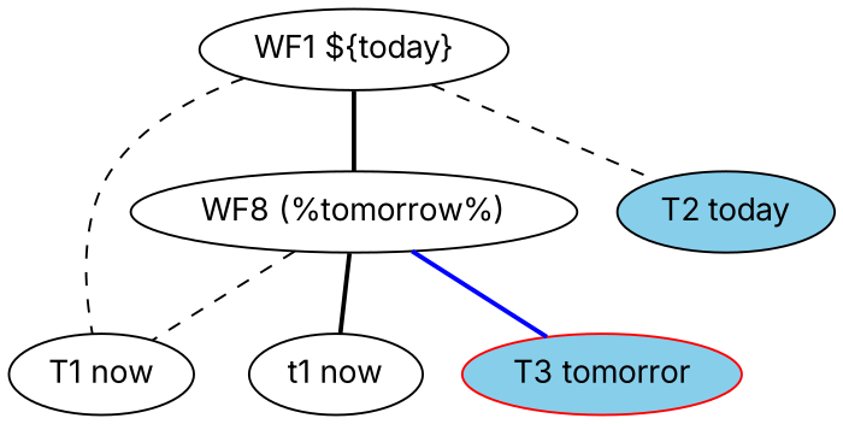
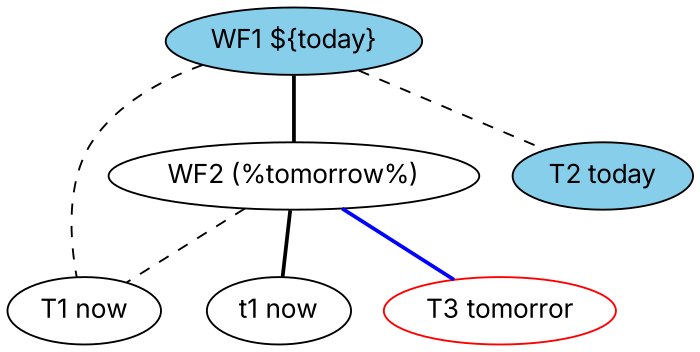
  strict graph {
    fontname=Inter
    node [fillcolor=white fontname=Inter style=filled]
    edge [fontname=Inter style=bold]
-   "WF1 ${today}"
-   "WF2 (%tomorrow%)" [label="WF8 (%tomorrow%)"]
+   "WF1 ${today}" [fillcolor=skyblue]
+   "WF2 (%tomorrow%)"
    "T1 now"
    n4 [fillcolor=skyblue label="T2 today"]
    "t1 now"
-   "T3 tomorror" [color=red fillcolor=skyblue]
+   "T3 tomorror" [color=red]
    "WF1 ${today}" -- "WF2 (%tomorrow%)"
    "WF1 ${today}" -- "T1 now" [style=dashed]
    "WF1 ${today}" -- n4 [style=dashed]
    "WF2 (%tomorrow%)" -- "T1 now" [style=dashed]
    "WF2 (%tomorrow%)" -- "t1 now"
    "WF2 (%tomorrow%)" -- "T3 tomorror" [color=blue]
  }
